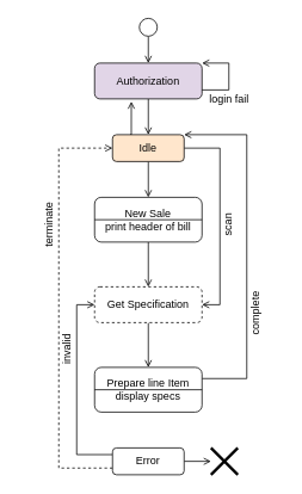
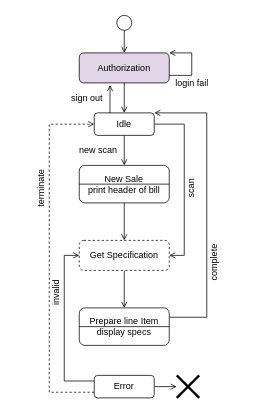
  <mxCell id="0" />
  <mxCell id="1" parent="0" />
  <mxCell id="2" style="edgeStyle=orthogonalEdgeStyle;rounded=0;orthogonalLoop=1;jettySize=auto;html=1;exitX=0.5;exitY=1;exitDx=0;exitDy=0;entryX=0.5;entryY=0;entryDx=0;entryDy=0;endArrow=open;endFill=0;" edge="1" parent="1" source="3" target="5"><mxGeometry relative="1" as="geometry" /></mxCell>
  <mxCell id="3" value="" style="ellipse;whiteSpace=wrap;html=1;aspect=fixed;" vertex="1" parent="1"><mxGeometry x="155" y="20" width="20" height="20" as="geometry" /></mxCell>
  <mxCell id="4" style="edgeStyle=orthogonalEdgeStyle;rounded=0;orthogonalLoop=1;jettySize=auto;html=1;exitX=0.5;exitY=1;exitDx=0;exitDy=0;entryX=0.5;entryY=0;entryDx=0;entryDy=0;endArrow=open;endFill=0;" edge="1" parent="1" source="5" target="9"><mxGeometry relative="1" as="geometry" /></mxCell>
  <mxCell id="5" value="Authorization" style="rounded=1;whiteSpace=wrap;html=1;fillColor=#e1d5e7;" vertex="1" parent="1"><mxGeometry x="105" y="70" width="120" height="40" as="geometry" /></mxCell>
  <mxCell id="6" style="edgeStyle=orthogonalEdgeStyle;rounded=0;orthogonalLoop=1;jettySize=auto;html=1;exitX=0.5;exitY=1;exitDx=0;exitDy=0;entryX=0.5;entryY=0;entryDx=0;entryDy=0;endArrow=open;endFill=0;" edge="1" parent="1" source="9" target="11"><mxGeometry relative="1" as="geometry" /></mxCell>
  <mxCell id="7" style="edgeStyle=orthogonalEdgeStyle;rounded=0;orthogonalLoop=1;jettySize=auto;html=1;exitX=0.25;exitY=0;exitDx=0;exitDy=0;entryX=0.342;entryY=1.075;entryDx=0;entryDy=0;entryPerimeter=0;endArrow=open;endFill=0;" edge="1" parent="1" source="9" target="5"><mxGeometry relative="1" as="geometry" /></mxCell>
  <mxCell id="8" style="edgeStyle=orthogonalEdgeStyle;rounded=0;orthogonalLoop=1;jettySize=auto;html=1;exitX=1;exitY=0.5;exitDx=0;exitDy=0;entryX=1;entryY=0.5;entryDx=0;entryDy=0;endArrow=open;endFill=0;" edge="1" parent="1" source="9" target="14"><mxGeometry relative="1" as="geometry" /></mxCell>
- <mxCell id="9" value="Idle" style="rounded=1;whiteSpace=wrap;html=1;fillColor=#ffe6cc;" vertex="1" parent="1"><mxGeometry x="125" y="150" width="80" height="30" as="geometry" /></mxCell>
+ <mxCell id="9" value="Idle" style="rounded=1;whiteSpace=wrap;html=1;" vertex="1" parent="1"><mxGeometry x="125" y="150" width="80" height="30" as="geometry" /></mxCell>
  <mxCell id="10" style="edgeStyle=orthogonalEdgeStyle;rounded=0;orthogonalLoop=1;jettySize=auto;html=1;exitX=0.5;exitY=1;exitDx=0;exitDy=0;entryX=0.5;entryY=0;entryDx=0;entryDy=0;endArrow=open;endFill=0;" edge="1" parent="1" source="11" target="14"><mxGeometry relative="1" as="geometry" /></mxCell>
  <mxCell id="11" value="New Sale&lt;br&gt;print header of bill" style="rounded=1;whiteSpace=wrap;html=1;" vertex="1" parent="1"><mxGeometry x="105" y="220" width="120" height="50" as="geometry" /></mxCell>
  <mxCell id="12" value="" style="line;strokeWidth=1;fillColor=none;align=left;verticalAlign=middle;spacingTop=-1;spacingLeft=3;spacingRight=3;rotatable=0;labelPosition=right;points=[];portConstraint=eastwest;" vertex="1" parent="1"><mxGeometry x="105" y="241" width="120" height="8" as="geometry" /></mxCell>
  <mxCell id="13" style="edgeStyle=orthogonalEdgeStyle;rounded=0;orthogonalLoop=1;jettySize=auto;html=1;exitX=0.5;exitY=1;exitDx=0;exitDy=0;entryX=0.5;entryY=0;entryDx=0;entryDy=0;endArrow=open;endFill=0;" edge="1" parent="1" source="14" target="16"><mxGeometry relative="1" as="geometry" /></mxCell>
  <mxCell id="14" value="Get Specification" style="rounded=1;whiteSpace=wrap;html=1;dashed=1;" vertex="1" parent="1"><mxGeometry x="105" y="320" width="120" height="40" as="geometry" /></mxCell>
  <mxCell id="15" style="edgeStyle=orthogonalEdgeStyle;rounded=0;orthogonalLoop=1;jettySize=auto;html=1;exitX=1;exitY=0.25;exitDx=0;exitDy=0;entryX=1;entryY=0;entryDx=0;entryDy=0;endArrow=open;endFill=0;" edge="1" parent="1" source="16" target="9"><mxGeometry relative="1" as="geometry"><Array as="points"><mxPoint x="275" y="423" /><mxPoint x="275" y="150" /></Array></mxGeometry></mxCell>
  <mxCell id="16" value="Prepare line Item&lt;br&gt;display specs" style="rounded=1;whiteSpace=wrap;html=1;" vertex="1" parent="1"><mxGeometry x="105" y="410" width="120" height="50" as="geometry" /></mxCell>
  <mxCell id="17" value="" style="line;strokeWidth=1;fillColor=none;align=left;verticalAlign=middle;spacingTop=-1;spacingLeft=3;spacingRight=3;rotatable=0;labelPosition=right;points=[];portConstraint=eastwest;" vertex="1" parent="1"><mxGeometry x="105" y="431" width="120" height="8" as="geometry" /></mxCell>
  <mxCell id="18" style="edgeStyle=orthogonalEdgeStyle;rounded=0;orthogonalLoop=1;jettySize=auto;html=1;exitX=0;exitY=0.25;exitDx=0;exitDy=0;entryX=0;entryY=0.5;entryDx=0;entryDy=0;endArrow=open;endFill=0;" edge="1" parent="1" source="21" target="14"><mxGeometry relative="1" as="geometry" /></mxCell>
  <mxCell id="19" style="edgeStyle=orthogonalEdgeStyle;rounded=0;orthogonalLoop=1;jettySize=auto;html=1;exitX=0;exitY=0.75;exitDx=0;exitDy=0;entryX=0;entryY=0.5;entryDx=0;entryDy=0;endArrow=open;endFill=0;dashed=1;" edge="1" parent="1" source="21" target="9"><mxGeometry relative="1" as="geometry"><Array as="points"><mxPoint x="65" y="523" /><mxPoint x="65" y="165" /></Array></mxGeometry></mxCell>
  <mxCell id="20" style="edgeStyle=orthogonalEdgeStyle;rounded=0;orthogonalLoop=1;jettySize=auto;html=1;exitX=1;exitY=0.5;exitDx=0;exitDy=0;endArrow=open;endFill=0;" edge="1" parent="1" source="21"><mxGeometry relative="1" as="geometry"><mxPoint x="235" y="515" as="targetPoint" /></mxGeometry></mxCell>
  <mxCell id="21" value="Error" style="rounded=1;whiteSpace=wrap;html=1;" vertex="1" parent="1"><mxGeometry x="125" y="500" width="80" height="30" as="geometry" /></mxCell>
  <mxCell id="22" style="edgeStyle=orthogonalEdgeStyle;rounded=0;orthogonalLoop=1;jettySize=auto;html=1;exitX=1;exitY=0.75;exitDx=0;exitDy=0;entryX=1;entryY=0;entryDx=0;entryDy=0;endArrow=open;endFill=0;" edge="1" parent="1" source="5" target="5"><mxGeometry relative="1" as="geometry"><Array as="points"><mxPoint x="255" y="100" /><mxPoint x="255" y="70" /></Array></mxGeometry></mxCell>
  <mxCell id="23" value="scan" style="text;html=1;align=center;verticalAlign=middle;resizable=0;points=[];autosize=1;rotation=-90;" vertex="1" parent="1"><mxGeometry x="235" y="241" width="40" height="20" as="geometry" /></mxCell>
  <mxCell id="24" value="complete" style="text;html=1;align=center;verticalAlign=middle;resizable=0;points=[];autosize=1;rotation=-90;" vertex="1" parent="1"><mxGeometry x="255" y="340" width="60" height="20" as="geometry" /></mxCell>
+ <mxCell id="25" value="new scan" style="text;html=1;align=center;verticalAlign=middle;resizable=0;points=[];autosize=1;" vertex="1" parent="1"><mxGeometry x="95" y="190" width="70" height="20" as="geometry" /></mxCell>
+ <mxCell id="26" value="sign out" style="text;html=1;align=center;verticalAlign=middle;resizable=0;points=[];autosize=1;" vertex="1" parent="1"><mxGeometry x="85" y="120" width="60" height="20" as="geometry" /></mxCell>
  <mxCell id="27" value="login fail" style="text;html=1;align=center;verticalAlign=middle;resizable=0;points=[];autosize=1;" vertex="1" parent="1"><mxGeometry x="225" y="100" width="60" height="20" as="geometry" /></mxCell>
  <mxCell id="28" value="invalid" style="text;html=1;align=center;verticalAlign=middle;resizable=0;points=[];autosize=1;rotation=-90;" vertex="1" parent="1"><mxGeometry x="50" y="380" width="50" height="20" as="geometry" /></mxCell>
  <mxCell id="29" value="terminate" style="text;html=1;align=center;verticalAlign=middle;resizable=0;points=[];autosize=1;rotation=-90;" vertex="1" parent="1"><mxGeometry x="20" y="241" width="70" height="20" as="geometry" /></mxCell>
  <mxCell id="30" value="" style="shape=umlDestroy;whiteSpace=wrap;html=1;strokeWidth=3;" vertex="1" parent="1"><mxGeometry x="235" y="500" width="30" height="30" as="geometry" /></mxCell>
